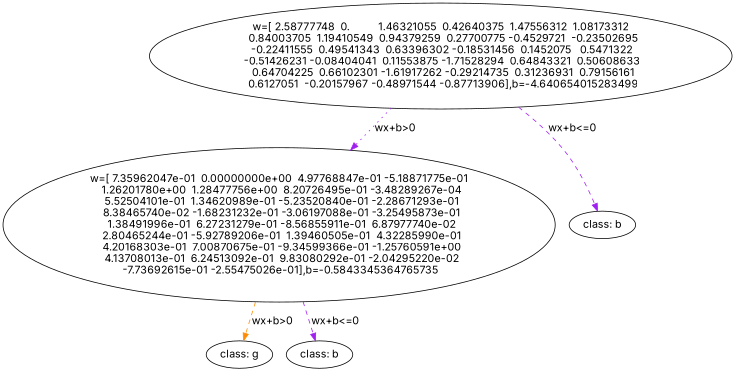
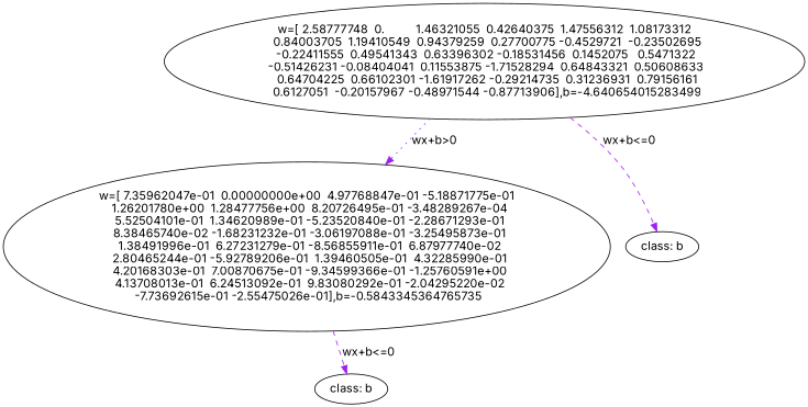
  digraph {
    fontname=Inter
    node [fontname=Inter]
    edge [color=purple style=dashed fontname=Inter]
    n1 [label="w=[ 2.58777748  0.          1.46321055  0.42640375  1.47556312  1.08173312\n  0.84003705  1.19410549  0.94379259  0.27700775 -0.4529721  -0.23502695\n -0.22411555  0.49541343  0.63396302 -0.18531456  0.1452075   0.5471322\n -0.51426231 -0.08404041  0.11553875 -1.71528294  0.64843321  0.50608633\n  0.64704225  0.66102301 -1.61917262 -0.29214735  0.31236931  0.79156161\n  0.6127051  -0.20157967 -0.48971544 -0.87713906],b=-4.640654015283499"]
    n2 [label="w=[ 7.35962047e-01  0.00000000e+00  4.97768847e-01 -5.18871775e-01\n  1.26201780e+00  1.28477756e+00  8.20726495e-01 -3.48289267e-04\n  5.52504101e-01  1.34620989e-01 -5.23520840e-01 -2.28671293e-01\n  8.38465740e-02 -1.68231232e-01 -3.06197088e-01 -3.25495873e-01\n  1.38491996e-01  6.27231279e-01 -8.56855911e-01  6.87977740e-02\n  2.80465244e-01 -5.92789206e-01  1.39460505e-01  4.32285990e-01\n  4.20168303e-01  7.00870675e-01 -9.34599366e-01 -1.25760591e+00\n  4.13708013e-01  6.24513092e-01  9.83080292e-01 -2.04295220e-02\n -7.73692615e-01 -2.55475026e-01],b=-0.5843345364765735"]
    n3 [label="class: b"]
-   n4 [label="class: g"]
    n5 [label="class: b"]
    n1 -> n2 [label="wx+b>0" style=dotted]
    n1 -> n3 [label="wx+b<=0"]
-   n2 -> n4 [label="wx+b>0" color=darkorange]
    n2 -> n5 [label="wx+b<=0"]
  }
